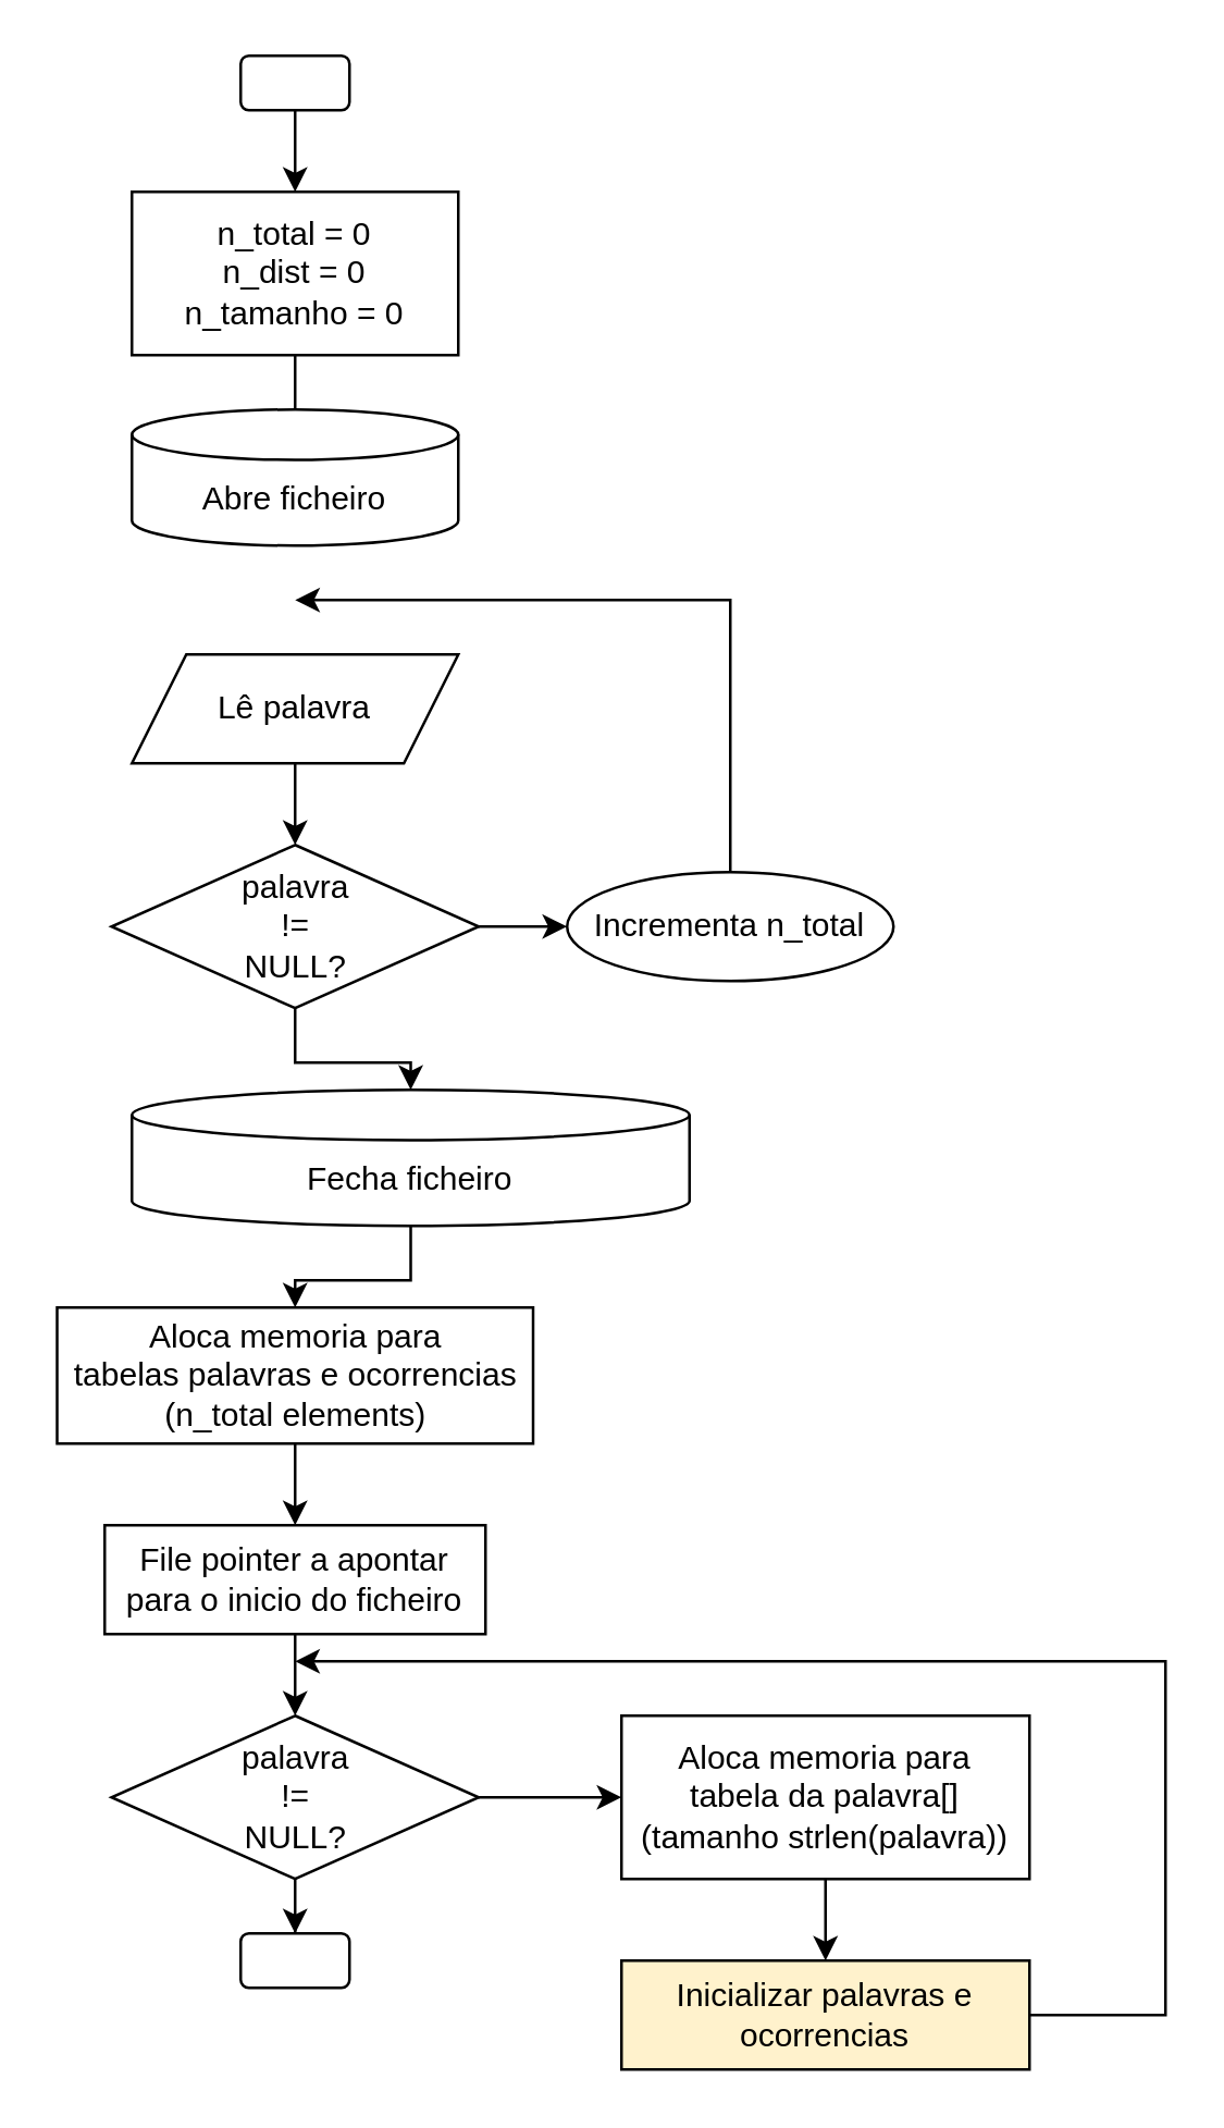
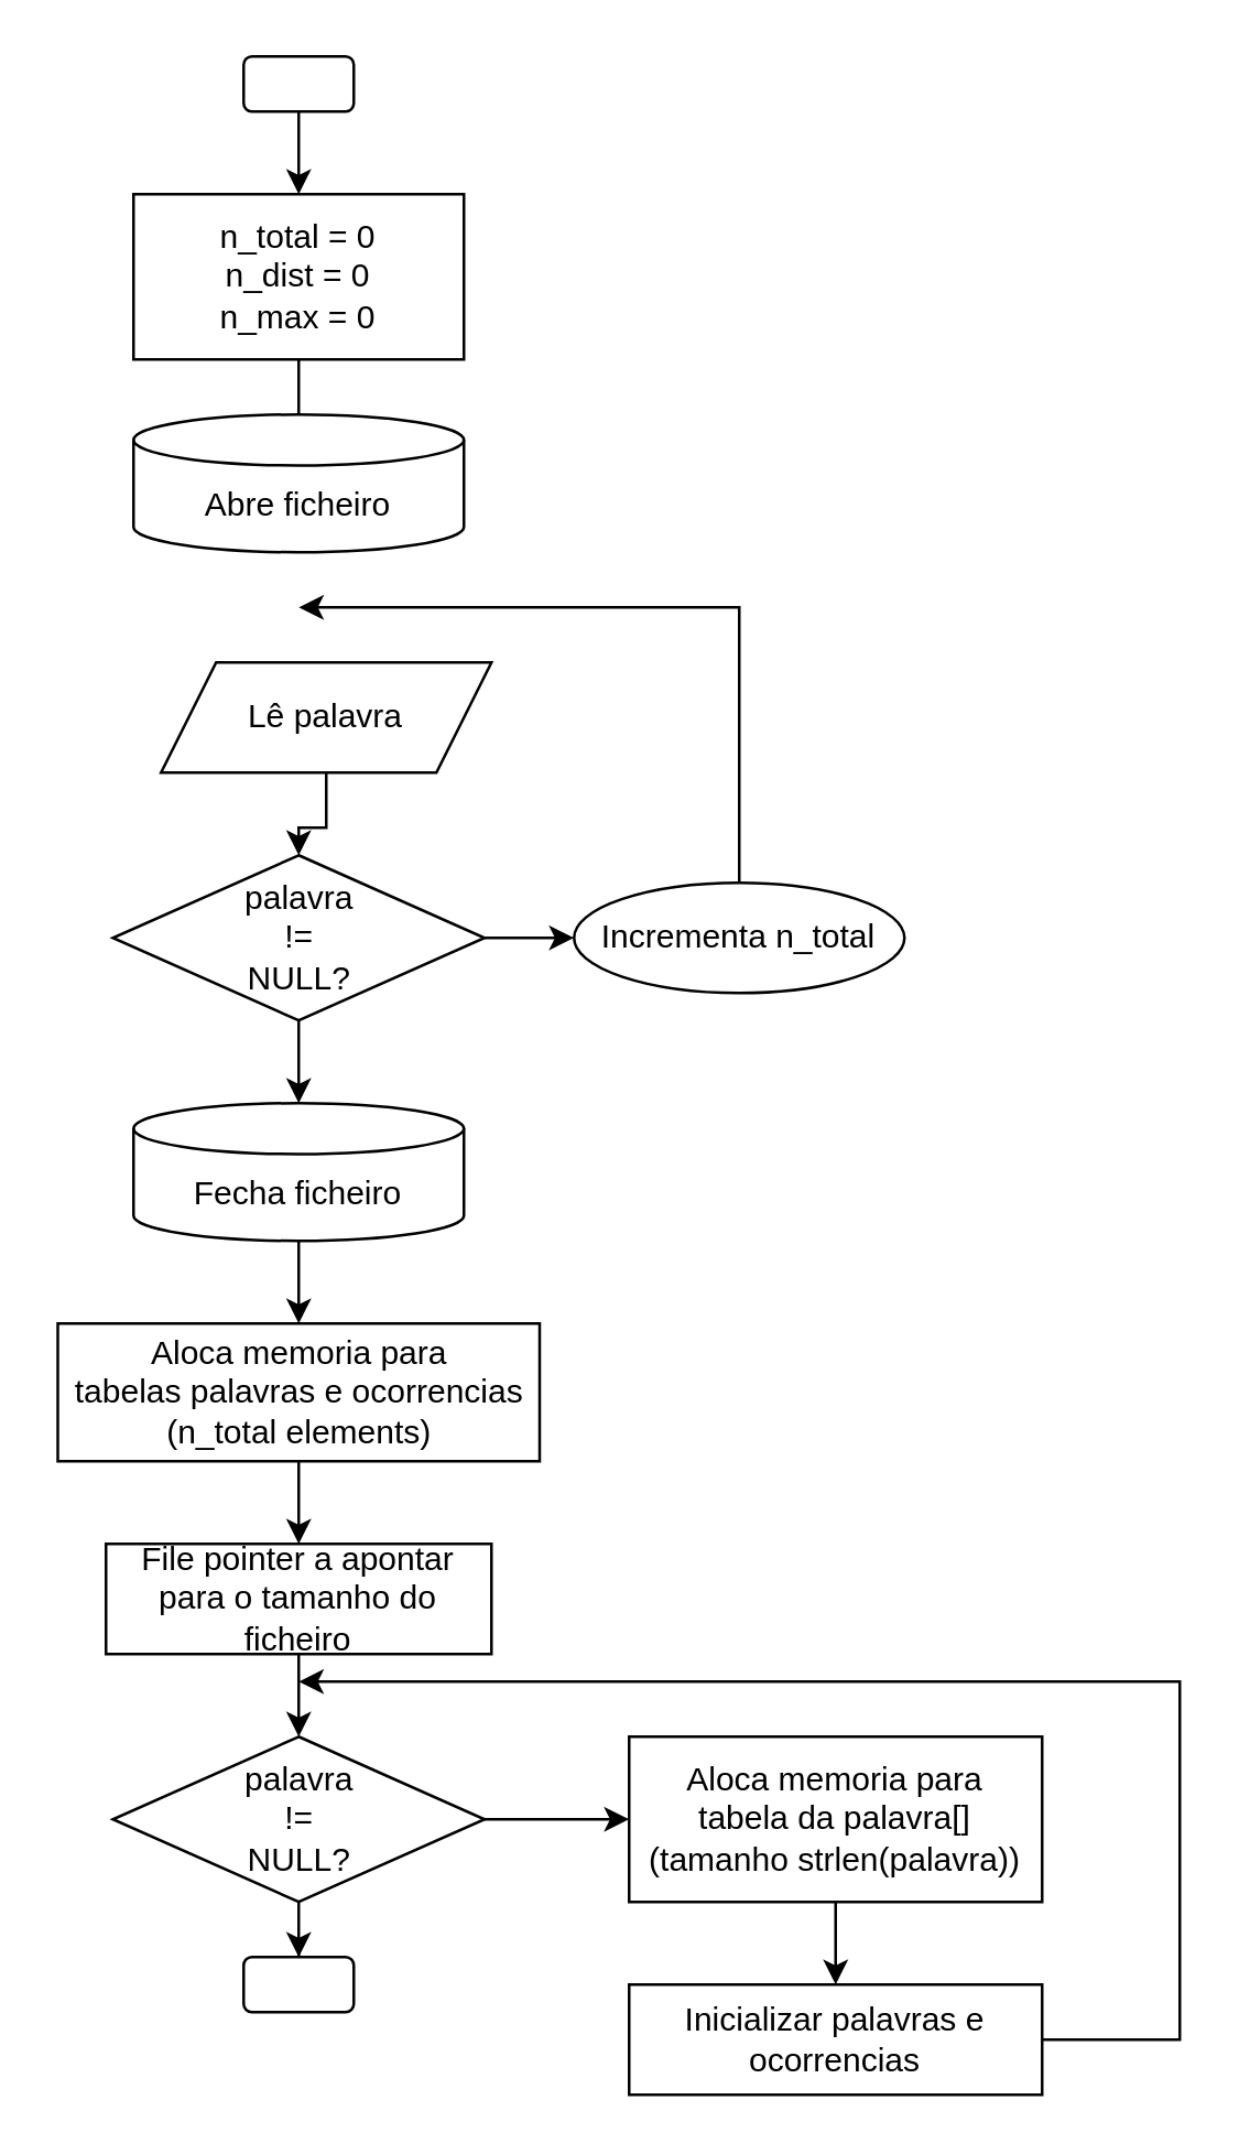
  <mxCell id="0" />
  <mxCell id="1" parent="0" />
  <mxCell id="2" style="edgeStyle=orthogonalEdgeStyle;rounded=0;orthogonalLoop=1;jettySize=auto;html=1;" edge="1" parent="1" source="3" target="5"><mxGeometry relative="1" as="geometry" /></mxCell>
  <mxCell id="3" value="" style="rounded=1;whiteSpace=wrap;html=1;" vertex="1" parent="1"><mxGeometry x="88" y="20" width="40" height="20" as="geometry" /></mxCell>
  <mxCell id="4" style="edgeStyle=orthogonalEdgeStyle;rounded=0;orthogonalLoop=1;jettySize=auto;html=1;entryX=0.5;entryY=0;entryDx=0;entryDy=0;entryPerimeter=0;endArrow=none;" edge="1" parent="1" source="5" target="6"><mxGeometry relative="1" as="geometry" /></mxCell>
- <mxCell id="5" value="&lt;div&gt;n_total = 0&lt;/div&gt;&lt;div&gt;n_dist = 0&lt;/div&gt;&lt;div&gt;n_tamanho = 0&lt;br&gt;&lt;/div&gt;" style="rounded=0;whiteSpace=wrap;html=1;" vertex="1" parent="1"><mxGeometry x="48" y="70" width="120" height="60" as="geometry" /></mxCell>
+ <mxCell id="5" value="&lt;div&gt;n_total = 0&lt;/div&gt;&lt;div&gt;n_dist = 0&lt;/div&gt;&lt;div&gt;n_max = 0&lt;br&gt;&lt;/div&gt;" style="rounded=0;whiteSpace=wrap;html=1;" vertex="1" parent="1"><mxGeometry x="48" y="70" width="120" height="60" as="geometry" /></mxCell>
  <mxCell id="6" value="Abre ficheiro" style="shape=cylinder3;whiteSpace=wrap;html=1;boundedLbl=1;backgroundOutline=1;size=9.241;" vertex="1" parent="1"><mxGeometry x="48" y="150" width="120" height="50" as="geometry" /></mxCell>
  <mxCell id="7" style="edgeStyle=orthogonalEdgeStyle;rounded=0;orthogonalLoop=1;jettySize=auto;html=1;entryX=0.5;entryY=0;entryDx=0;entryDy=0;" edge="1" parent="1" source="8" target="11"><mxGeometry relative="1" as="geometry" /></mxCell>
- <mxCell id="8" value="Lê palavra" style="shape=parallelogram;perimeter=parallelogramPerimeter;whiteSpace=wrap;html=1;fixedSize=1;" vertex="1" parent="1"><mxGeometry x="48" y="240" width="120" height="40" as="geometry" /></mxCell>
+ <mxCell id="8" value="Lê palavra" style="shape=parallelogram;perimeter=parallelogramPerimeter;whiteSpace=wrap;html=1;fixedSize=1;" vertex="1" parent="1"><mxGeometry x="58" y="240" width="120" height="40" as="geometry" /></mxCell>
  <mxCell id="9" style="edgeStyle=orthogonalEdgeStyle;rounded=0;orthogonalLoop=1;jettySize=auto;html=1;exitX=0.5;exitY=1;exitDx=0;exitDy=0;entryX=0.5;entryY=0;entryDx=0;entryDy=0;entryPerimeter=0;" edge="1" parent="1" source="11" target="13"><mxGeometry relative="1" as="geometry" /></mxCell>
  <mxCell id="10" style="edgeStyle=orthogonalEdgeStyle;rounded=0;orthogonalLoop=1;jettySize=auto;html=1;exitX=1;exitY=0.5;exitDx=0;exitDy=0;entryX=0;entryY=0.5;entryDx=0;entryDy=0;" edge="1" parent="1" source="11" target="17"><mxGeometry relative="1" as="geometry" /></mxCell>
  <mxCell id="11" value="&lt;div&gt;palavra&lt;/div&gt;&lt;div&gt;!=&lt;/div&gt;&lt;div&gt;NULL?&lt;br&gt;&lt;/div&gt;" style="rhombus;whiteSpace=wrap;html=1;" vertex="1" parent="1"><mxGeometry x="40.5" y="310" width="135" height="60" as="geometry" /></mxCell>
  <mxCell id="12" style="edgeStyle=orthogonalEdgeStyle;rounded=0;orthogonalLoop=1;jettySize=auto;html=1;" edge="1" parent="1" source="13" target="22"><mxGeometry relative="1" as="geometry" /></mxCell>
- <mxCell id="13" value="Fecha ficheiro" style="shape=cylinder3;whiteSpace=wrap;html=1;boundedLbl=1;backgroundOutline=1;size=9.241;" vertex="1" parent="1"><mxGeometry x="48" y="400" width="205" height="50" as="geometry" /></mxCell>
+ <mxCell id="13" value="Fecha ficheiro" style="shape=cylinder3;whiteSpace=wrap;html=1;boundedLbl=1;backgroundOutline=1;size=9.241;" vertex="1" parent="1"><mxGeometry x="48" y="400" width="120" height="50" as="geometry" /></mxCell>
  <mxCell id="14" style="edgeStyle=orthogonalEdgeStyle;rounded=0;orthogonalLoop=1;jettySize=auto;html=1;entryX=0.5;entryY=0;entryDx=0;entryDy=0;" edge="1" parent="1" source="15" target="25"><mxGeometry relative="1" as="geometry" /></mxCell>
- <mxCell id="15" value="File pointer a apontar para o inicio do ficheiro" style="rounded=0;whiteSpace=wrap;html=1;" vertex="1" parent="1"><mxGeometry x="38" y="560" width="140" height="40" as="geometry" /></mxCell>
+ <mxCell id="15" value="File pointer a apontar para o tamanho do ficheiro" style="rounded=0;whiteSpace=wrap;html=1;" vertex="1" parent="1"><mxGeometry x="38" y="560" width="140" height="40" as="geometry" /></mxCell>
  <mxCell id="16" style="edgeStyle=orthogonalEdgeStyle;rounded=0;orthogonalLoop=1;jettySize=auto;html=1;" edge="1" parent="1" source="17"><mxGeometry relative="1" as="geometry"><mxPoint x="108" y="220" as="targetPoint" /><Array as="points"><mxPoint x="268" y="220" /></Array></mxGeometry></mxCell>
  <mxCell id="17" value="&lt;div&gt;Incrementa n_total&lt;/div&gt;" style="ellipse;whiteSpace=wrap;html=1;" vertex="1" parent="1"><mxGeometry x="208" y="320" width="120" height="40" as="geometry" /></mxCell>
  <mxCell id="18" style="edgeStyle=orthogonalEdgeStyle;rounded=0;orthogonalLoop=1;jettySize=auto;html=1;entryX=0.5;entryY=0;entryDx=0;entryDy=0;" edge="1" parent="1" source="19" target="27"><mxGeometry relative="1" as="geometry" /></mxCell>
  <mxCell id="19" value="&lt;div&gt;Aloca memoria para&lt;/div&gt;&lt;div&gt;tabela da palavra[] (tamanho strlen(palavra))&lt;br&gt;&lt;/div&gt;" style="rounded=0;whiteSpace=wrap;html=1;" vertex="1" parent="1"><mxGeometry x="228" y="630" width="150" height="60" as="geometry" /></mxCell>
  <mxCell id="20" value="" style="rounded=1;whiteSpace=wrap;html=1;" vertex="1" parent="1"><mxGeometry x="88" y="710" width="40" height="20" as="geometry" /></mxCell>
  <mxCell id="21" style="edgeStyle=orthogonalEdgeStyle;rounded=0;orthogonalLoop=1;jettySize=auto;html=1;entryX=0.5;entryY=0;entryDx=0;entryDy=0;" edge="1" parent="1" source="22" target="15"><mxGeometry relative="1" as="geometry" /></mxCell>
  <mxCell id="22" value="&lt;div&gt;Aloca memoria para&lt;/div&gt;&lt;div&gt;tabelas palavras e ocorrencias (n_total elements)&lt;br&gt;&lt;/div&gt;" style="rounded=0;whiteSpace=wrap;html=1;" vertex="1" parent="1"><mxGeometry x="20.5" y="480" width="175" height="50" as="geometry" /></mxCell>
  <mxCell id="23" style="edgeStyle=orthogonalEdgeStyle;rounded=0;orthogonalLoop=1;jettySize=auto;html=1;entryX=0.5;entryY=0;entryDx=0;entryDy=0;" edge="1" parent="1" source="25" target="20"><mxGeometry relative="1" as="geometry" /></mxCell>
  <mxCell id="24" style="edgeStyle=orthogonalEdgeStyle;rounded=0;orthogonalLoop=1;jettySize=auto;html=1;exitX=1;exitY=0.5;exitDx=0;exitDy=0;entryX=0;entryY=0.5;entryDx=0;entryDy=0;" edge="1" parent="1" source="25" target="19"><mxGeometry relative="1" as="geometry" /></mxCell>
  <mxCell id="25" value="&lt;div&gt;palavra&lt;/div&gt;&lt;div&gt;!=&lt;/div&gt;&lt;div&gt;NULL?&lt;br&gt;&lt;/div&gt;" style="rhombus;whiteSpace=wrap;html=1;" vertex="1" parent="1"><mxGeometry x="40.5" y="630" width="135" height="60" as="geometry" /></mxCell>
  <mxCell id="26" style="edgeStyle=orthogonalEdgeStyle;rounded=0;orthogonalLoop=1;jettySize=auto;html=1;" edge="1" parent="1" source="27"><mxGeometry relative="1" as="geometry"><mxPoint x="108" y="610" as="targetPoint" /><Array as="points"><mxPoint x="428" y="740" /><mxPoint x="428" y="610" /></Array></mxGeometry></mxCell>
- <mxCell id="27" value="Inicializar palavras e ocorrencias" style="rounded=0;whiteSpace=wrap;html=1;fillColor=#fff2cc;" vertex="1" parent="1"><mxGeometry x="228" y="720" width="150" height="40" as="geometry" /></mxCell>
+ <mxCell id="27" value="Inicializar palavras e ocorrencias" style="rounded=0;whiteSpace=wrap;html=1;" vertex="1" parent="1"><mxGeometry x="228" y="720" width="150" height="40" as="geometry" /></mxCell>
